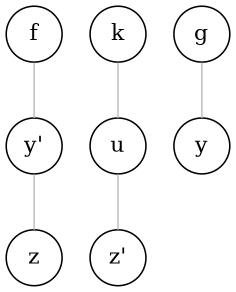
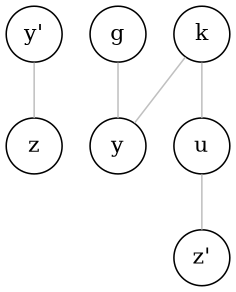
  graph {
    node [fixedsize=1 shape=circle]
    edge [color=gray]
-   f
    "y'"
    z
    k
    y
    u
    "z'"
    g
-   f -- "y'"
    "y'" -- z
+   k -- y
    k -- u
    u -- "z'"
    g -- y
  }
